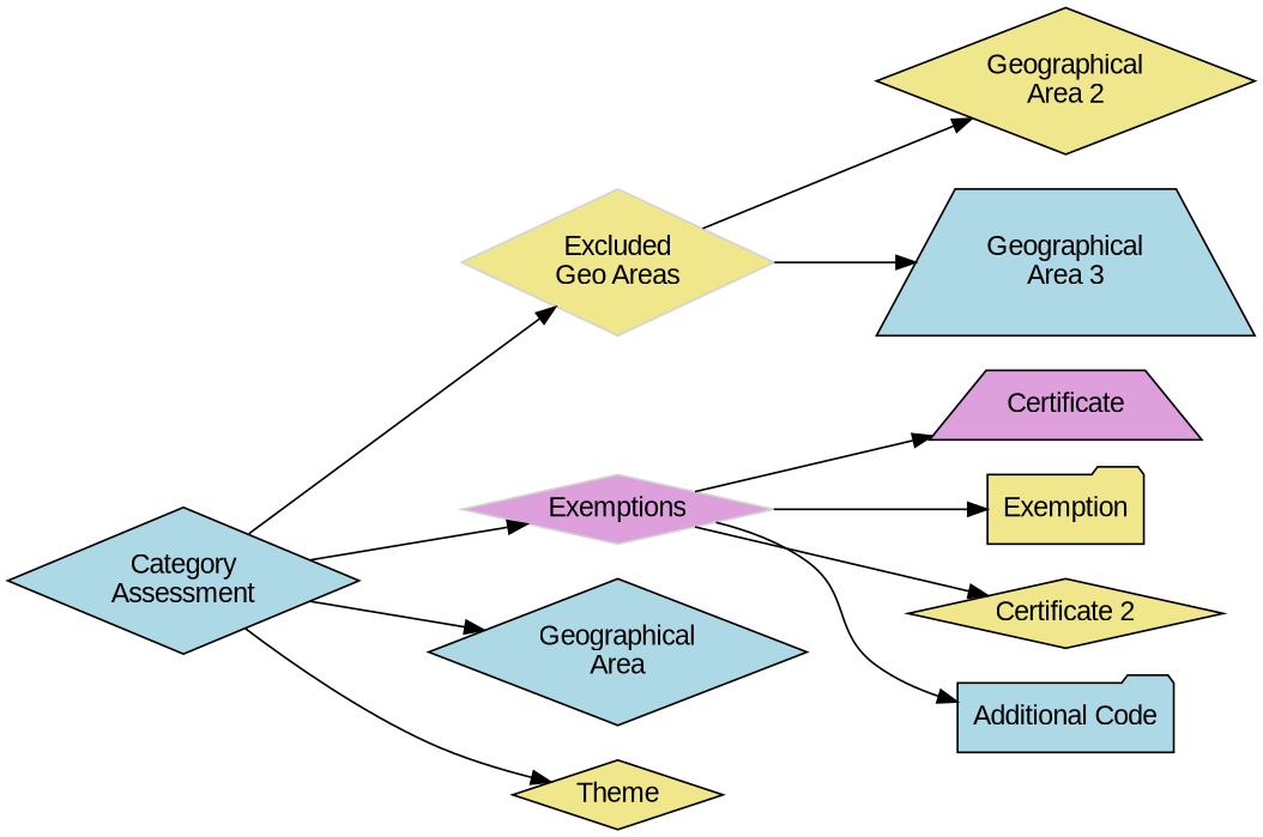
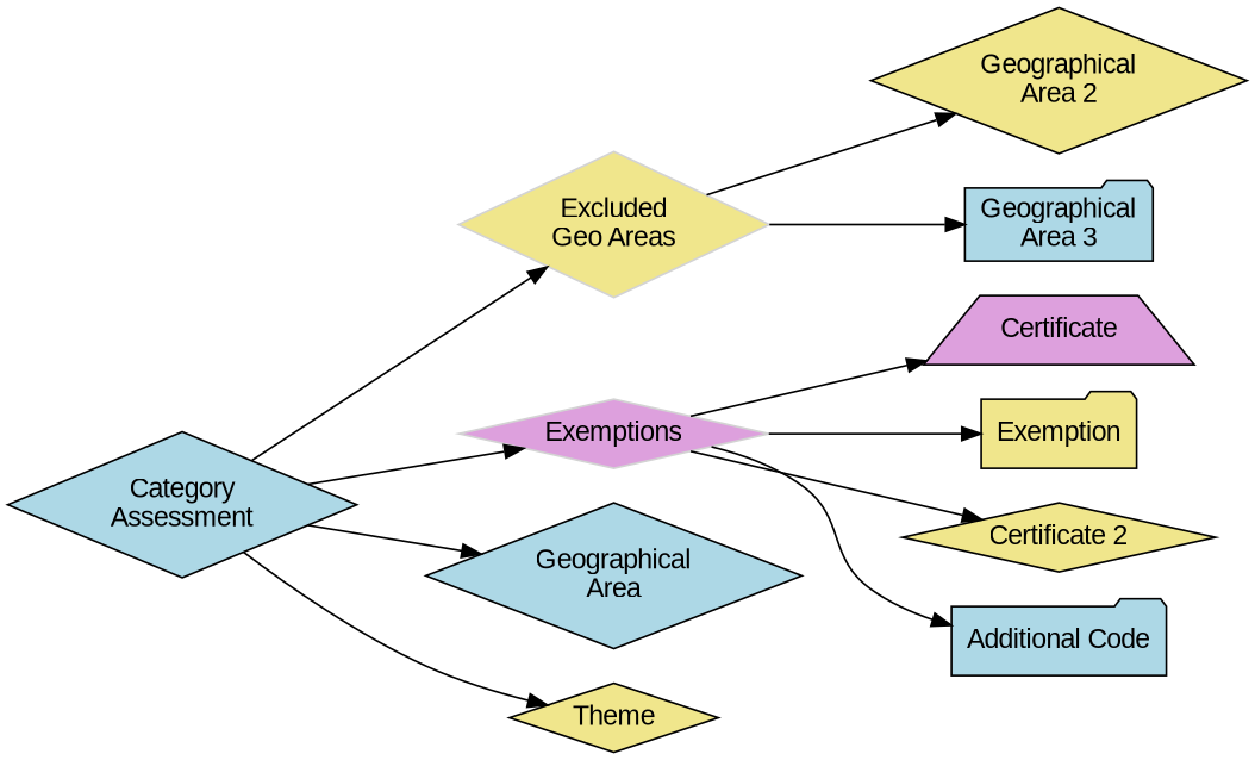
  digraph {
    fontname="Liberation Sans"
    rankdir=LR
    node [color=black fillcolor=khaki fontname="Liberation Sans" shape=diamond style="unfilled,filled"]
    edge [fontname="Liberation Sans"]
    "Excluded\nGeo Areas" [color=lightgrey style=filled]
    "Geographical\nArea 2"
-   "Geographical\nArea 3" [fillcolor=lightblue shape=trapezium]
+   "Geographical\nArea 3" [fillcolor=lightblue shape=folder]
    Exemptions [color=lightgrey fillcolor=plum style=filled]
    Certificate [fillcolor=plum shape=trapezium]
    Exemption [shape=folder]
    "Certificate 2"
    "Additional Code" [fillcolor=lightblue shape=folder]
    "Category\nAssessment" [fillcolor=lightblue]
    "Geographical\nArea" [fillcolor=lightblue]
    Theme
    "Excluded\nGeo Areas" -> "Geographical\nArea 2"
    "Excluded\nGeo Areas" -> "Geographical\nArea 3"
    Exemptions -> Certificate
    Exemptions -> Exemption
    Exemptions -> "Certificate 2"
    Exemptions -> "Additional Code"
    "Category\nAssessment" -> "Excluded\nGeo Areas"
    "Category\nAssessment" -> Exemptions
    "Category\nAssessment" -> "Geographical\nArea"
    "Category\nAssessment" -> Theme
  }
